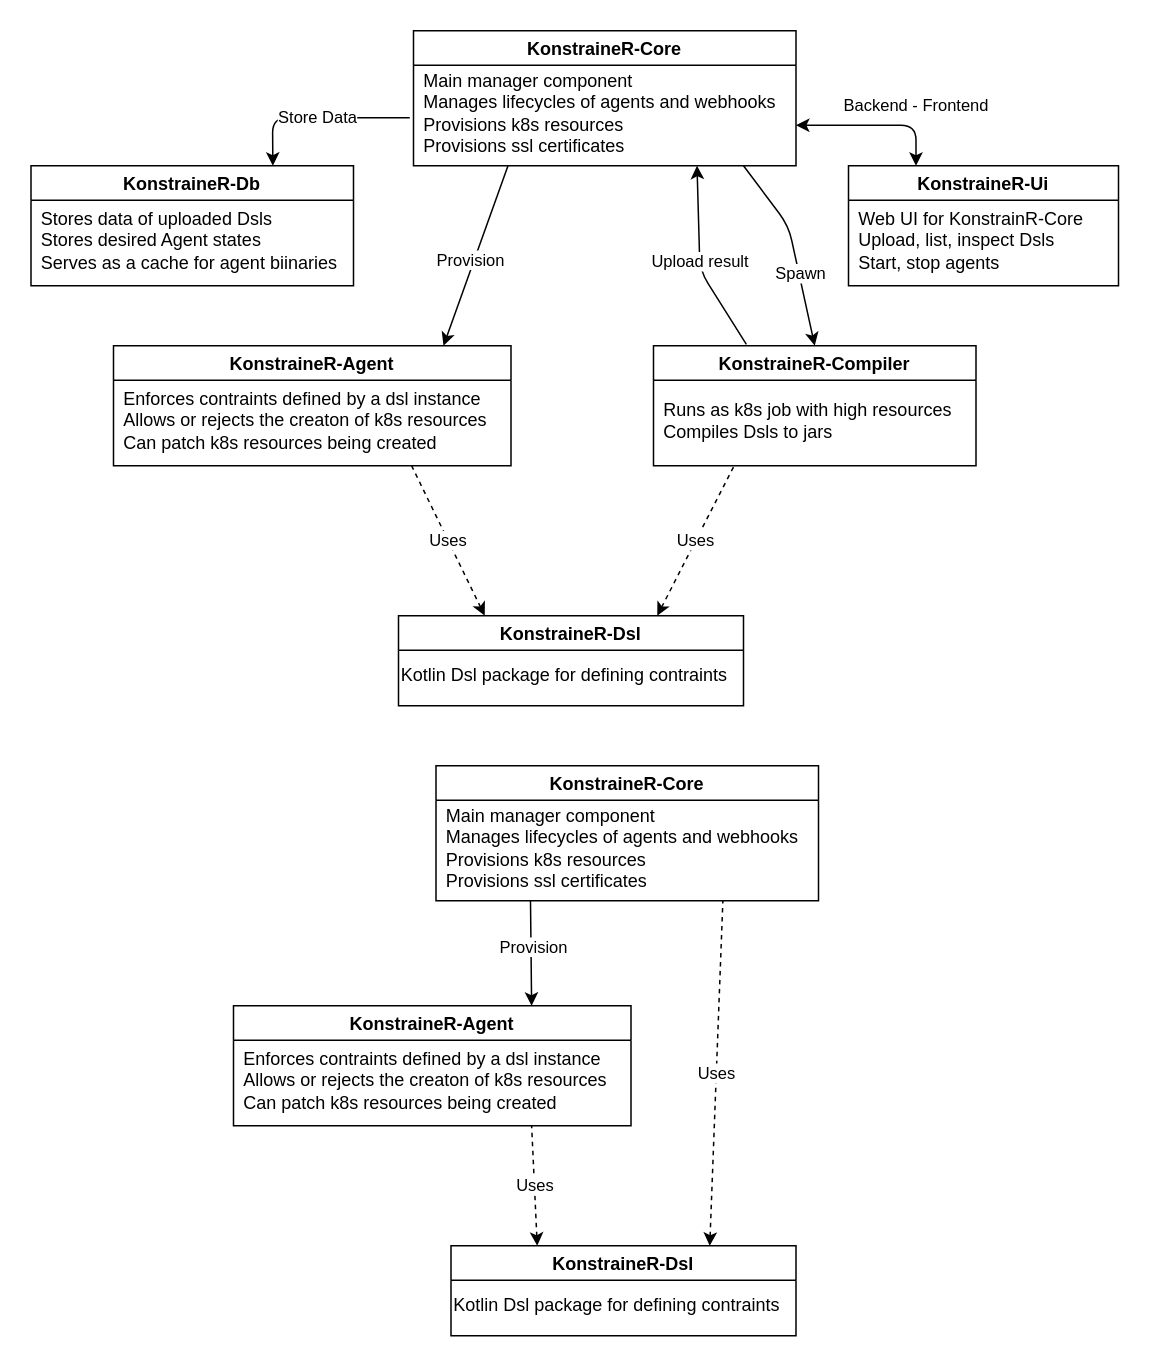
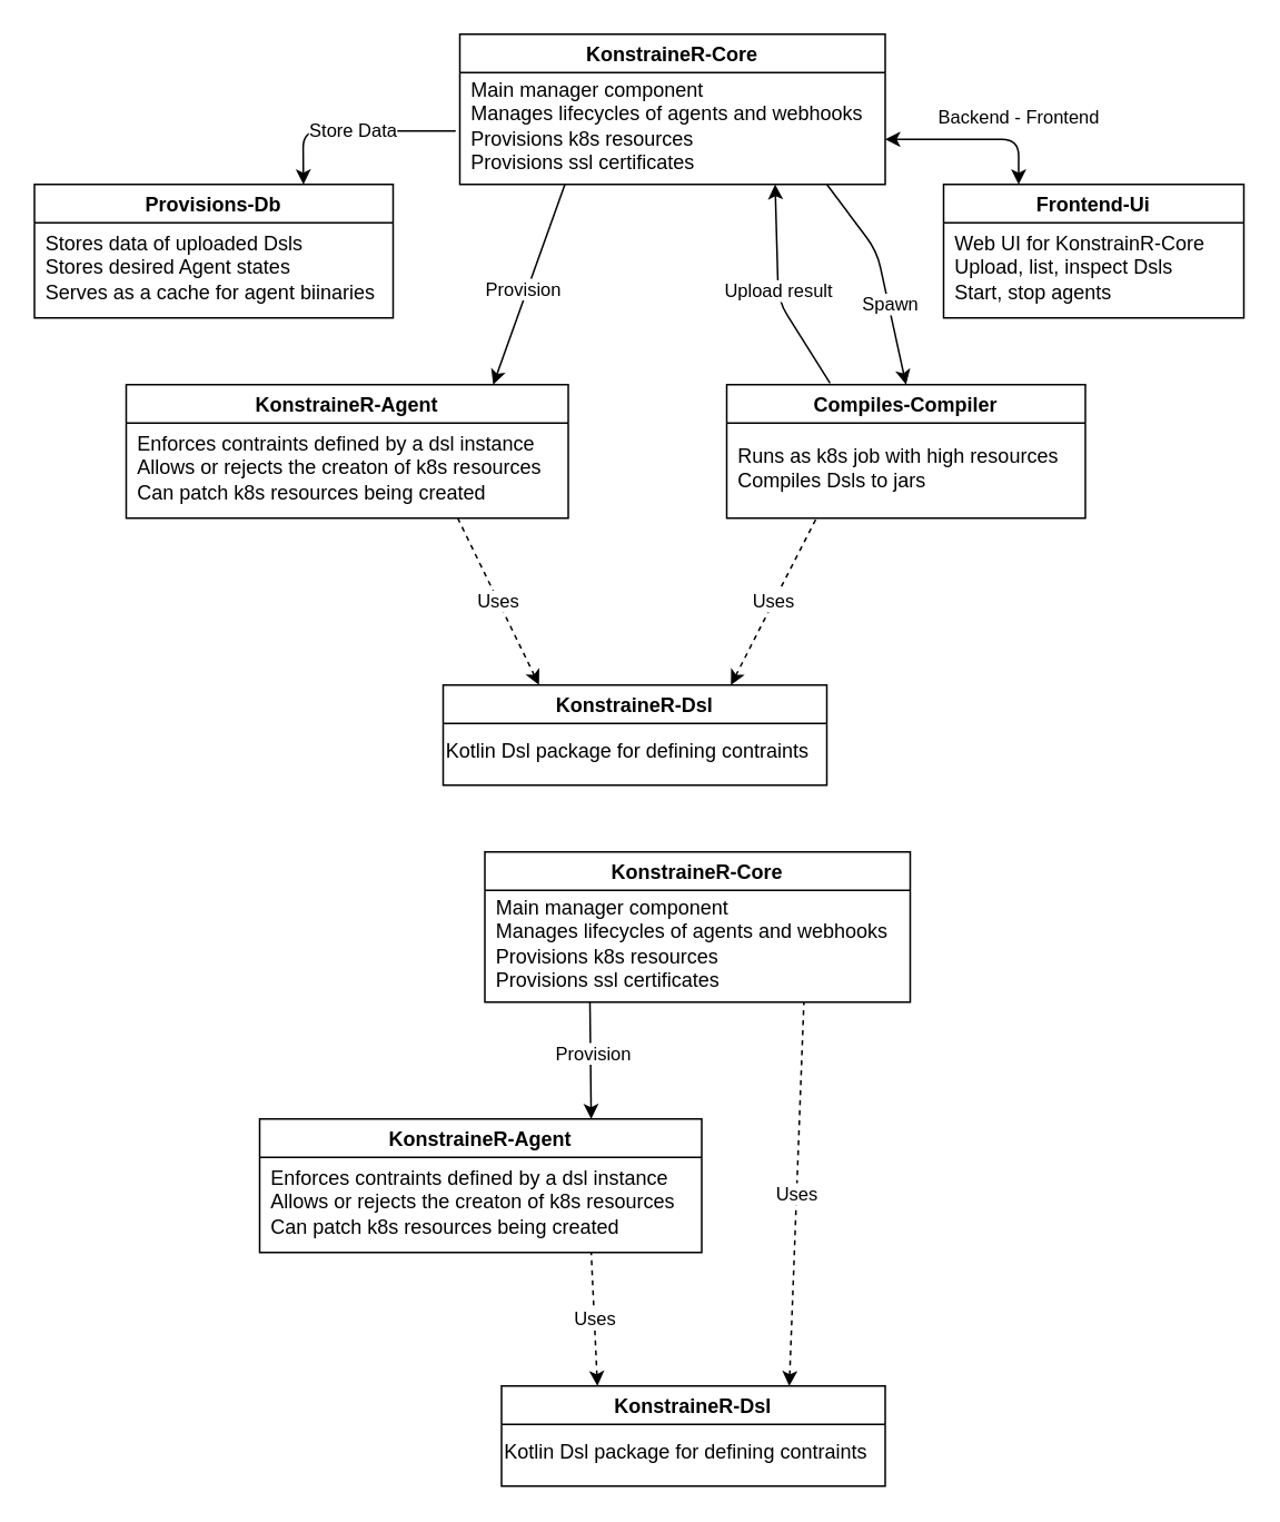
  <mxCell id="0" />
  <mxCell id="1" parent="0" />
  <mxCell id="2" value="KonstraineR-Core" style="swimlane;" vertex="1" parent="1"><mxGeometry x="275" y="20" width="255" height="90" as="geometry" /></mxCell>
  <mxCell id="3" value="Main manager component&lt;br&gt;Manages lifecycles of agents and webhooks&lt;br&gt;Provisions k8s resources&lt;br&gt;Provisions ssl certificates" style="text;html=1;align=left;verticalAlign=middle;resizable=0;points=[];autosize=1;strokeColor=none;fillColor=none;" vertex="1" parent="2"><mxGeometry x="5" y="25" width="250" height="60" as="geometry" /></mxCell>
- <mxCell id="4" value="KonstraineR-Ui" style="swimlane;" vertex="1" parent="1"><mxGeometry x="565" y="110" width="180" height="80" as="geometry" /></mxCell>
+ <mxCell id="4" value="Frontend-Ui" style="swimlane;" vertex="1" parent="1"><mxGeometry x="565" y="110" width="180" height="80" as="geometry" /></mxCell>
  <mxCell id="5" value="Web UI for KonstrainR-Core&lt;br&gt;Upload, list, inspect Dsls&lt;br&gt;Start, stop agents" style="text;html=1;align=left;verticalAlign=middle;resizable=0;points=[];autosize=1;strokeColor=none;fillColor=none;" vertex="1" parent="4"><mxGeometry x="5" y="25" width="170" height="50" as="geometry" /></mxCell>
- <mxCell id="6" value="KonstraineR-Db" style="swimlane;" vertex="1" parent="1"><mxGeometry x="20" y="110" width="215" height="80" as="geometry" /></mxCell>
+ <mxCell id="6" value="Provisions-Db" style="swimlane;" vertex="1" parent="1"><mxGeometry x="20" y="110" width="215" height="80" as="geometry" /></mxCell>
  <mxCell id="7" value="Stores data of uploaded Dsls&lt;br&gt;Stores desired Agent states&lt;br&gt;Serves as a cache for agent biinaries" style="text;html=1;align=left;verticalAlign=middle;resizable=0;points=[];autosize=1;strokeColor=none;fillColor=none;" vertex="1" parent="6"><mxGeometry x="5" y="25" width="210" height="50" as="geometry" /></mxCell>
- <mxCell id="8" value="KonstraineR-Compiler" style="swimlane;" vertex="1" parent="1"><mxGeometry x="435" y="230" width="215" height="80" as="geometry" /></mxCell>
+ <mxCell id="8" value="Compiles-Compiler" style="swimlane;" vertex="1" parent="1"><mxGeometry x="435" y="230" width="215" height="80" as="geometry" /></mxCell>
  <mxCell id="9" value="Runs as k8s job with high resources&lt;br&gt;Compiles Dsls to jars&lt;br&gt;" style="text;html=1;align=left;verticalAlign=middle;resizable=0;points=[];autosize=1;strokeColor=none;fillColor=none;" vertex="1" parent="8"><mxGeometry x="5" y="35" width="210" height="30" as="geometry" /></mxCell>
  <mxCell id="10" value="KonstraineR-Agent" style="swimlane;" vertex="1" parent="1"><mxGeometry x="75" y="230" width="265" height="80" as="geometry" /></mxCell>
  <mxCell id="11" value="Enforces contraints defined by a dsl instance&lt;br&gt;Allows or rejects the creaton of k8s resources&lt;br&gt;Can patch k8s resources being created" style="text;html=1;align=left;verticalAlign=middle;resizable=0;points=[];autosize=1;strokeColor=none;fillColor=none;" vertex="1" parent="10"><mxGeometry x="5" y="25" width="260" height="50" as="geometry" /></mxCell>
  <mxCell id="12" value="KonstraineR-Dsl" style="swimlane;" vertex="1" parent="1"><mxGeometry x="265" y="410" width="230" height="60" as="geometry" /></mxCell>
  <mxCell id="13" value="Kotlin Dsl package for defining contraints" style="text;html=1;align=left;verticalAlign=middle;resizable=0;points=[];autosize=1;strokeColor=none;fillColor=none;" vertex="1" parent="12"><mxGeometry y="30" width="230" height="20" as="geometry" /></mxCell>
  <mxCell id="14" value="Store Data" style="endArrow=none;startArrow=classic;html=1;exitX=0.75;exitY=0;exitDx=0;exitDy=0;entryX=-0.03;entryY=0.55;entryDx=0;entryDy=0;entryPerimeter=0;endFill=0;" edge="1" parent="1" source="6" target="3"><mxGeometry width="50" height="50" relative="1" as="geometry"><mxPoint x="195" y="200" as="sourcePoint" /><mxPoint x="245" y="150" as="targetPoint" /><Array as="points"><mxPoint x="181" y="78" /></Array></mxGeometry></mxCell>
  <mxCell id="15" value="Backend - Frontend" style="endArrow=classic;startArrow=classic;html=1;exitX=1;exitY=0.633;exitDx=0;exitDy=0;entryX=0.25;entryY=0;entryDx=0;entryDy=0;exitPerimeter=0;endFill=1;startFill=1;" edge="1" parent="1" source="3" target="4"><mxGeometry x="0.495" y="13" width="50" height="50" relative="1" as="geometry"><mxPoint x="191.25" y="120" as="sourcePoint" /><mxPoint x="282.5" y="88" as="targetPoint" /><Array as="points"><mxPoint x="610" y="83" /></Array><mxPoint x="-13" y="-13" as="offset" /></mxGeometry></mxCell>
  <mxCell id="16" value="" style="endArrow=classic;html=1;exitX=0.86;exitY=1.083;exitDx=0;exitDy=0;exitPerimeter=0;entryX=0.5;entryY=0;entryDx=0;entryDy=0;" edge="1" parent="1" source="3" target="8"><mxGeometry width="50" height="50" relative="1" as="geometry"><mxPoint x="445" y="180" as="sourcePoint" /><mxPoint x="495" y="130" as="targetPoint" /><Array as="points"><mxPoint x="525" y="150" /></Array></mxGeometry></mxCell>
  <mxCell id="17" value="Spawn" style="edgeLabel;html=1;align=center;verticalAlign=middle;resizable=0;points=[];" vertex="1" connectable="0" parent="16"><mxGeometry x="0.237" y="1" relative="1" as="geometry"><mxPoint as="offset" /></mxGeometry></mxCell>
  <mxCell id="18" value="Upload result" style="endArrow=classic;html=1;exitX=0.288;exitY=-0.012;exitDx=0;exitDy=0;entryX=0.736;entryY=1.083;entryDx=0;entryDy=0;exitPerimeter=0;entryPerimeter=0;" edge="1" parent="1" source="8" target="3"><mxGeometry width="50" height="50" relative="1" as="geometry"><mxPoint x="425" y="210" as="sourcePoint" /><mxPoint x="475" y="160" as="targetPoint" /><Array as="points"><mxPoint x="466" y="180" /></Array></mxGeometry></mxCell>
  <mxCell id="19" value="Uses" style="endArrow=none;dashed=1;html=1;exitX=0.75;exitY=0;exitDx=0;exitDy=0;entryX=0.25;entryY=1;entryDx=0;entryDy=0;startArrow=classic;startFill=1;" edge="1" parent="1" source="12" target="8"><mxGeometry width="50" height="50" relative="1" as="geometry"><mxPoint x="455" y="390" as="sourcePoint" /><mxPoint x="525" y="310" as="targetPoint" /></mxGeometry></mxCell>
  <mxCell id="20" value="Uses" style="endArrow=none;dashed=1;html=1;exitX=0.25;exitY=0;exitDx=0;exitDy=0;endFill=0;startArrow=classic;startFill=1;entryX=0.75;entryY=1;entryDx=0;entryDy=0;" edge="1" parent="1" source="12" target="10"><mxGeometry width="50" height="50" relative="1" as="geometry"><mxPoint x="275" y="420" as="sourcePoint" /><mxPoint x="285" y="320" as="targetPoint" /></mxGeometry></mxCell>
  <mxCell id="21" value="" style="endArrow=classic;html=1;exitX=0.232;exitY=1.083;exitDx=0;exitDy=0;exitPerimeter=0;" edge="1" parent="1" source="3"><mxGeometry width="50" height="50" relative="1" as="geometry"><mxPoint x="315" y="130" as="sourcePoint" /><mxPoint x="295" y="230" as="targetPoint" /><Array as="points" /></mxGeometry></mxCell>
  <mxCell id="22" value="Provision" style="edgeLabel;html=1;align=center;verticalAlign=middle;resizable=0;points=[];" vertex="1" connectable="0" parent="21"><mxGeometry x="0.237" y="1" relative="1" as="geometry"><mxPoint y="-12" as="offset" /></mxGeometry></mxCell>
  <mxCell id="23" value="KonstraineR-Core" style="swimlane;" vertex="1" parent="1"><mxGeometry x="290" y="510" width="255" height="90" as="geometry" /></mxCell>
  <mxCell id="24" value="Main manager component&lt;br&gt;Manages lifecycles of agents and webhooks&lt;br&gt;Provisions k8s resources&lt;br&gt;Provisions ssl certificates" style="text;html=1;align=left;verticalAlign=middle;resizable=0;points=[];autosize=1;strokeColor=none;fillColor=none;" vertex="1" parent="23"><mxGeometry x="5" y="25" width="250" height="60" as="geometry" /></mxCell>
  <mxCell id="25" value="KonstraineR-Agent" style="swimlane;" vertex="1" parent="1"><mxGeometry x="155" y="670" width="265" height="80" as="geometry" /></mxCell>
  <mxCell id="26" value="Enforces contraints defined by a dsl instance&lt;br&gt;Allows or rejects the creaton of k8s resources&lt;br&gt;Can patch k8s resources being created" style="text;html=1;align=left;verticalAlign=middle;resizable=0;points=[];autosize=1;strokeColor=none;fillColor=none;" vertex="1" parent="25"><mxGeometry x="5" y="25" width="260" height="50" as="geometry" /></mxCell>
  <mxCell id="27" value="KonstraineR-Dsl" style="swimlane;" vertex="1" parent="1"><mxGeometry x="300" y="830" width="230" height="60" as="geometry" /></mxCell>
  <mxCell id="28" value="Kotlin Dsl package for defining contraints" style="text;html=1;align=left;verticalAlign=middle;resizable=0;points=[];autosize=1;strokeColor=none;fillColor=none;" vertex="1" parent="27"><mxGeometry y="30" width="230" height="20" as="geometry" /></mxCell>
  <mxCell id="29" value="Uses" style="endArrow=none;dashed=1;html=1;exitX=0.75;exitY=0;exitDx=0;exitDy=0;entryX=0.75;entryY=1;entryDx=0;entryDy=0;startArrow=classic;startFill=1;" edge="1" parent="1" source="27" target="23"><mxGeometry width="50" height="50" relative="1" as="geometry"><mxPoint x="470" y="880" as="sourcePoint" /><mxPoint x="503.75" y="800" as="targetPoint" /></mxGeometry></mxCell>
  <mxCell id="30" value="Uses" style="endArrow=none;dashed=1;html=1;exitX=0.25;exitY=0;exitDx=0;exitDy=0;endFill=0;startArrow=classic;startFill=1;entryX=0.75;entryY=1;entryDx=0;entryDy=0;" edge="1" parent="1" source="27" target="25"><mxGeometry width="50" height="50" relative="1" as="geometry"><mxPoint x="290" y="910" as="sourcePoint" /><mxPoint x="300" y="810" as="targetPoint" /></mxGeometry></mxCell>
  <mxCell id="31" value="" style="endArrow=classic;html=1;exitX=0.232;exitY=1.083;exitDx=0;exitDy=0;exitPerimeter=0;entryX=0.75;entryY=0;entryDx=0;entryDy=0;" edge="1" parent="1" source="24" target="25"><mxGeometry width="50" height="50" relative="1" as="geometry"><mxPoint x="330" y="620" as="sourcePoint" /><mxPoint x="310" y="720" as="targetPoint" /><Array as="points" /></mxGeometry></mxCell>
  <mxCell id="32" value="Provision" style="edgeLabel;html=1;align=center;verticalAlign=middle;resizable=0;points=[];" vertex="1" connectable="0" parent="31"><mxGeometry x="0.237" y="1" relative="1" as="geometry"><mxPoint y="-12" as="offset" /></mxGeometry></mxCell>
